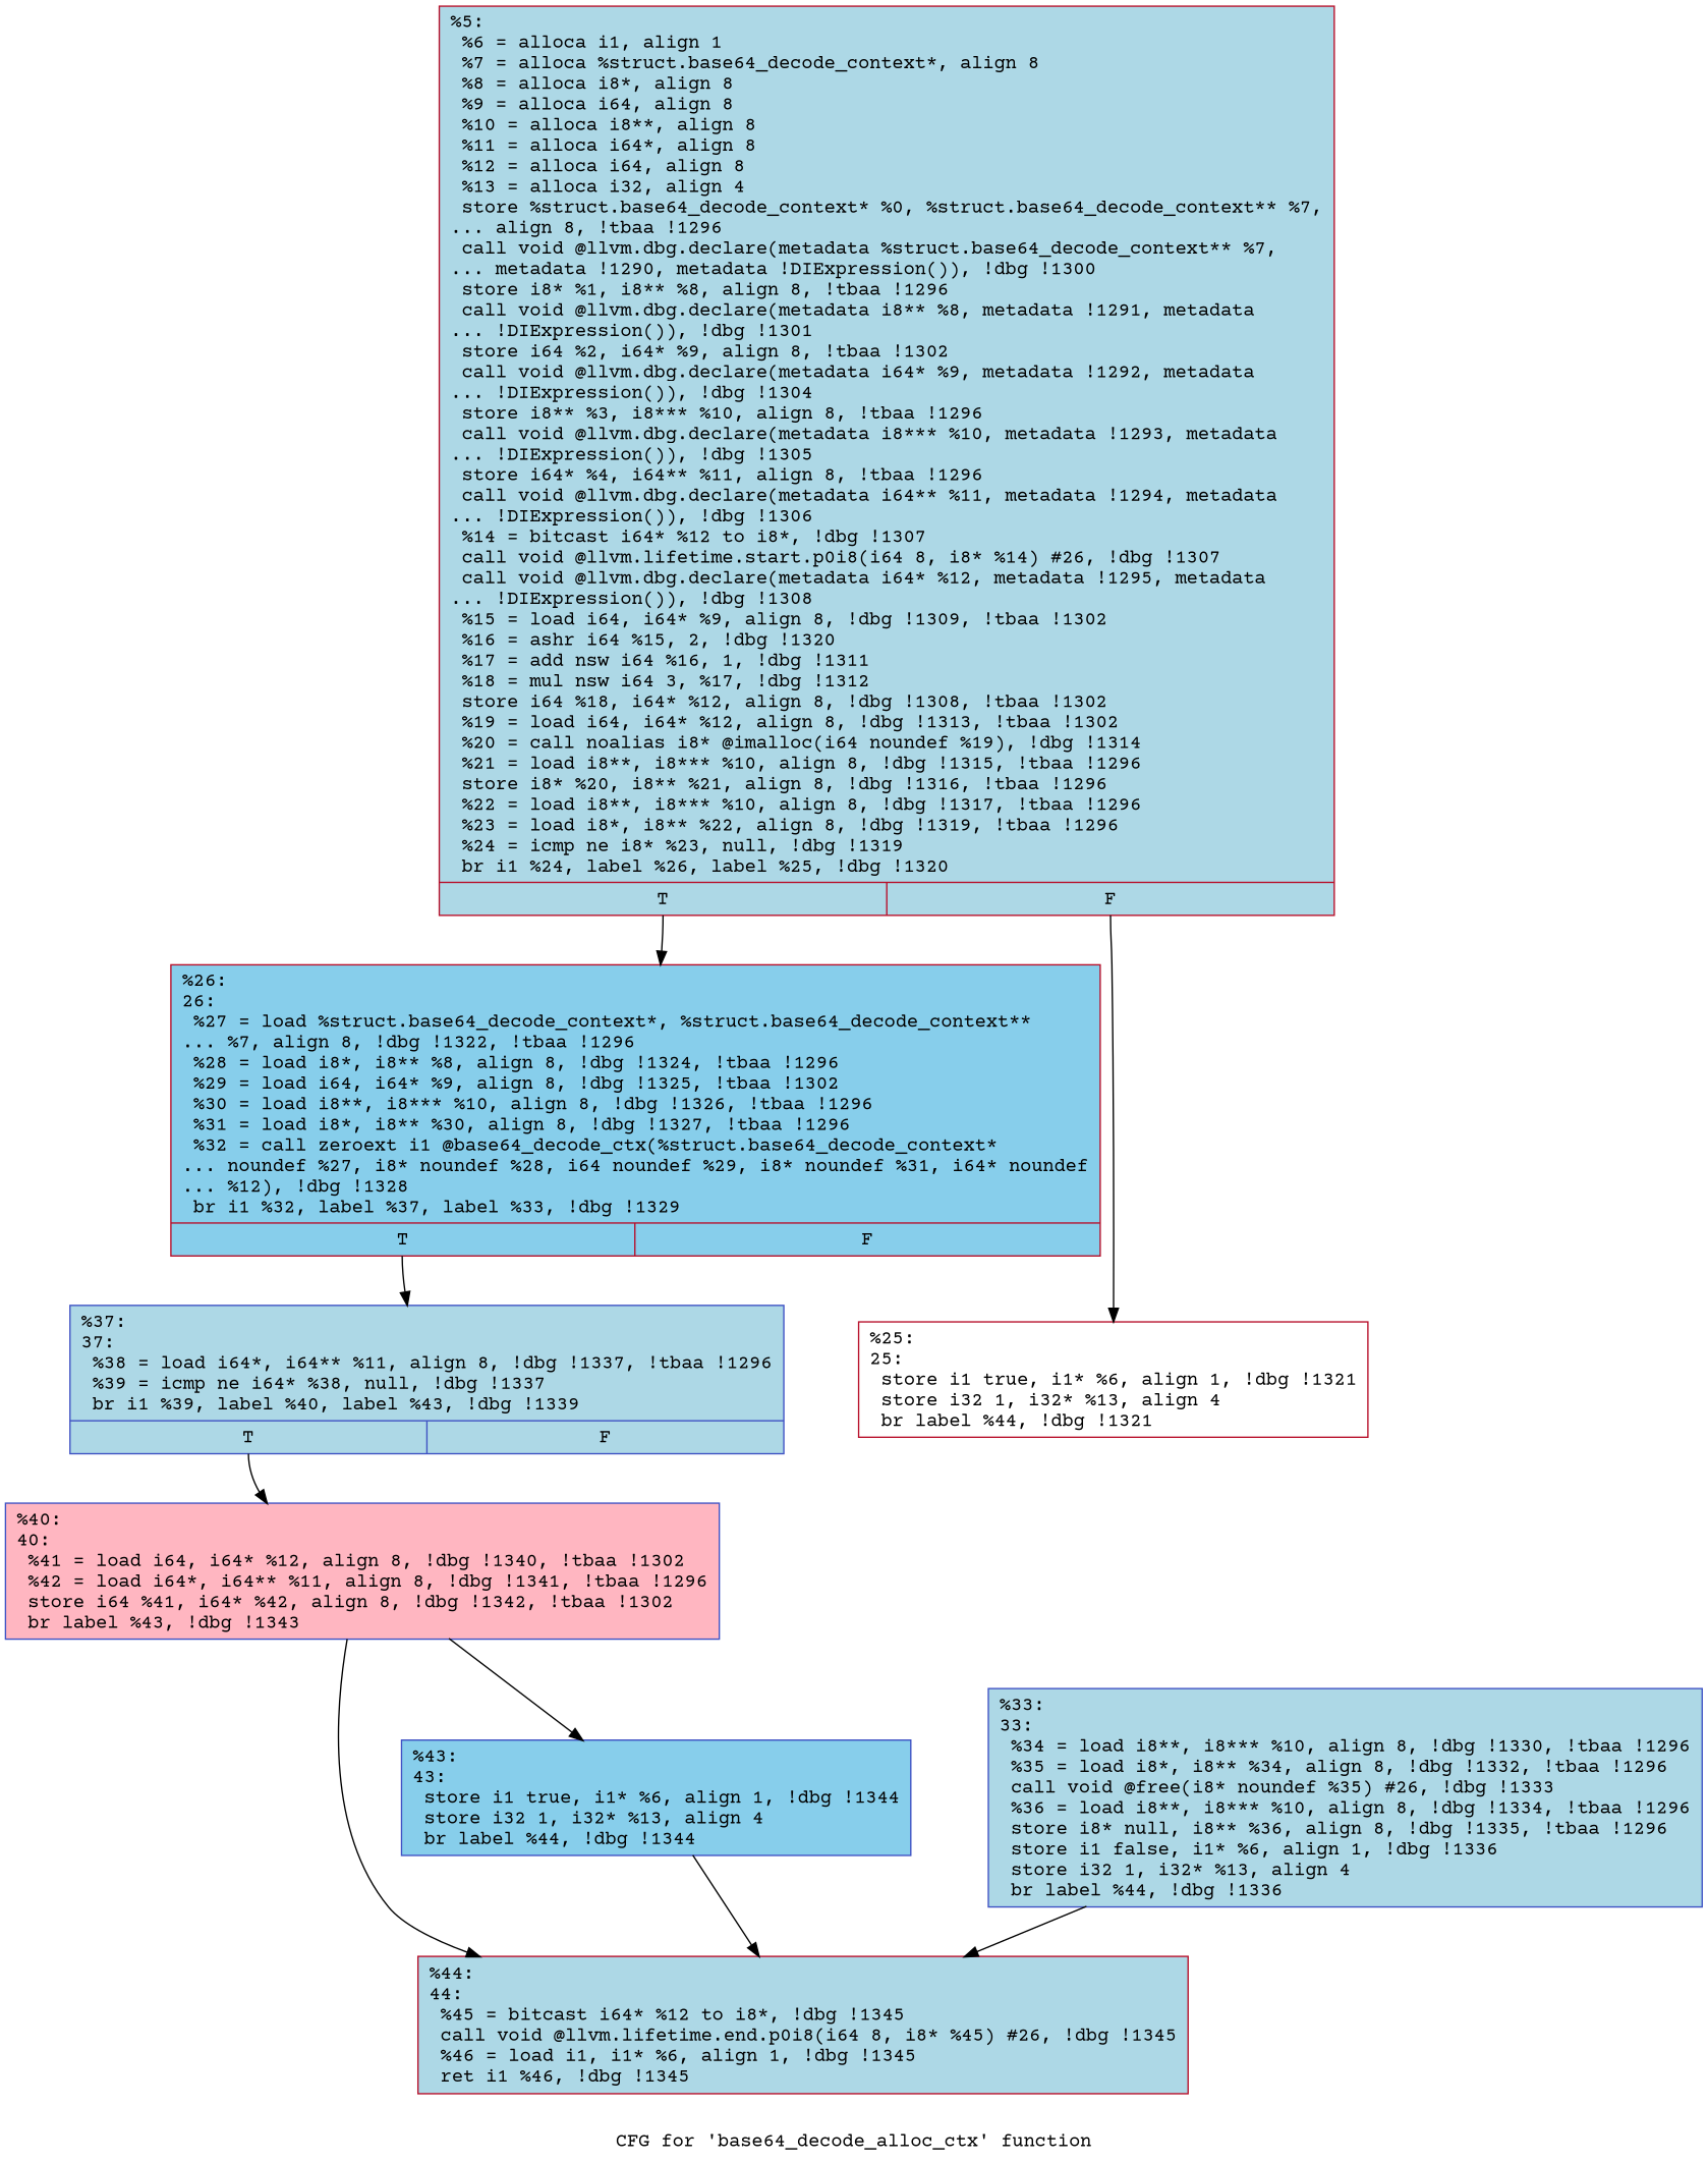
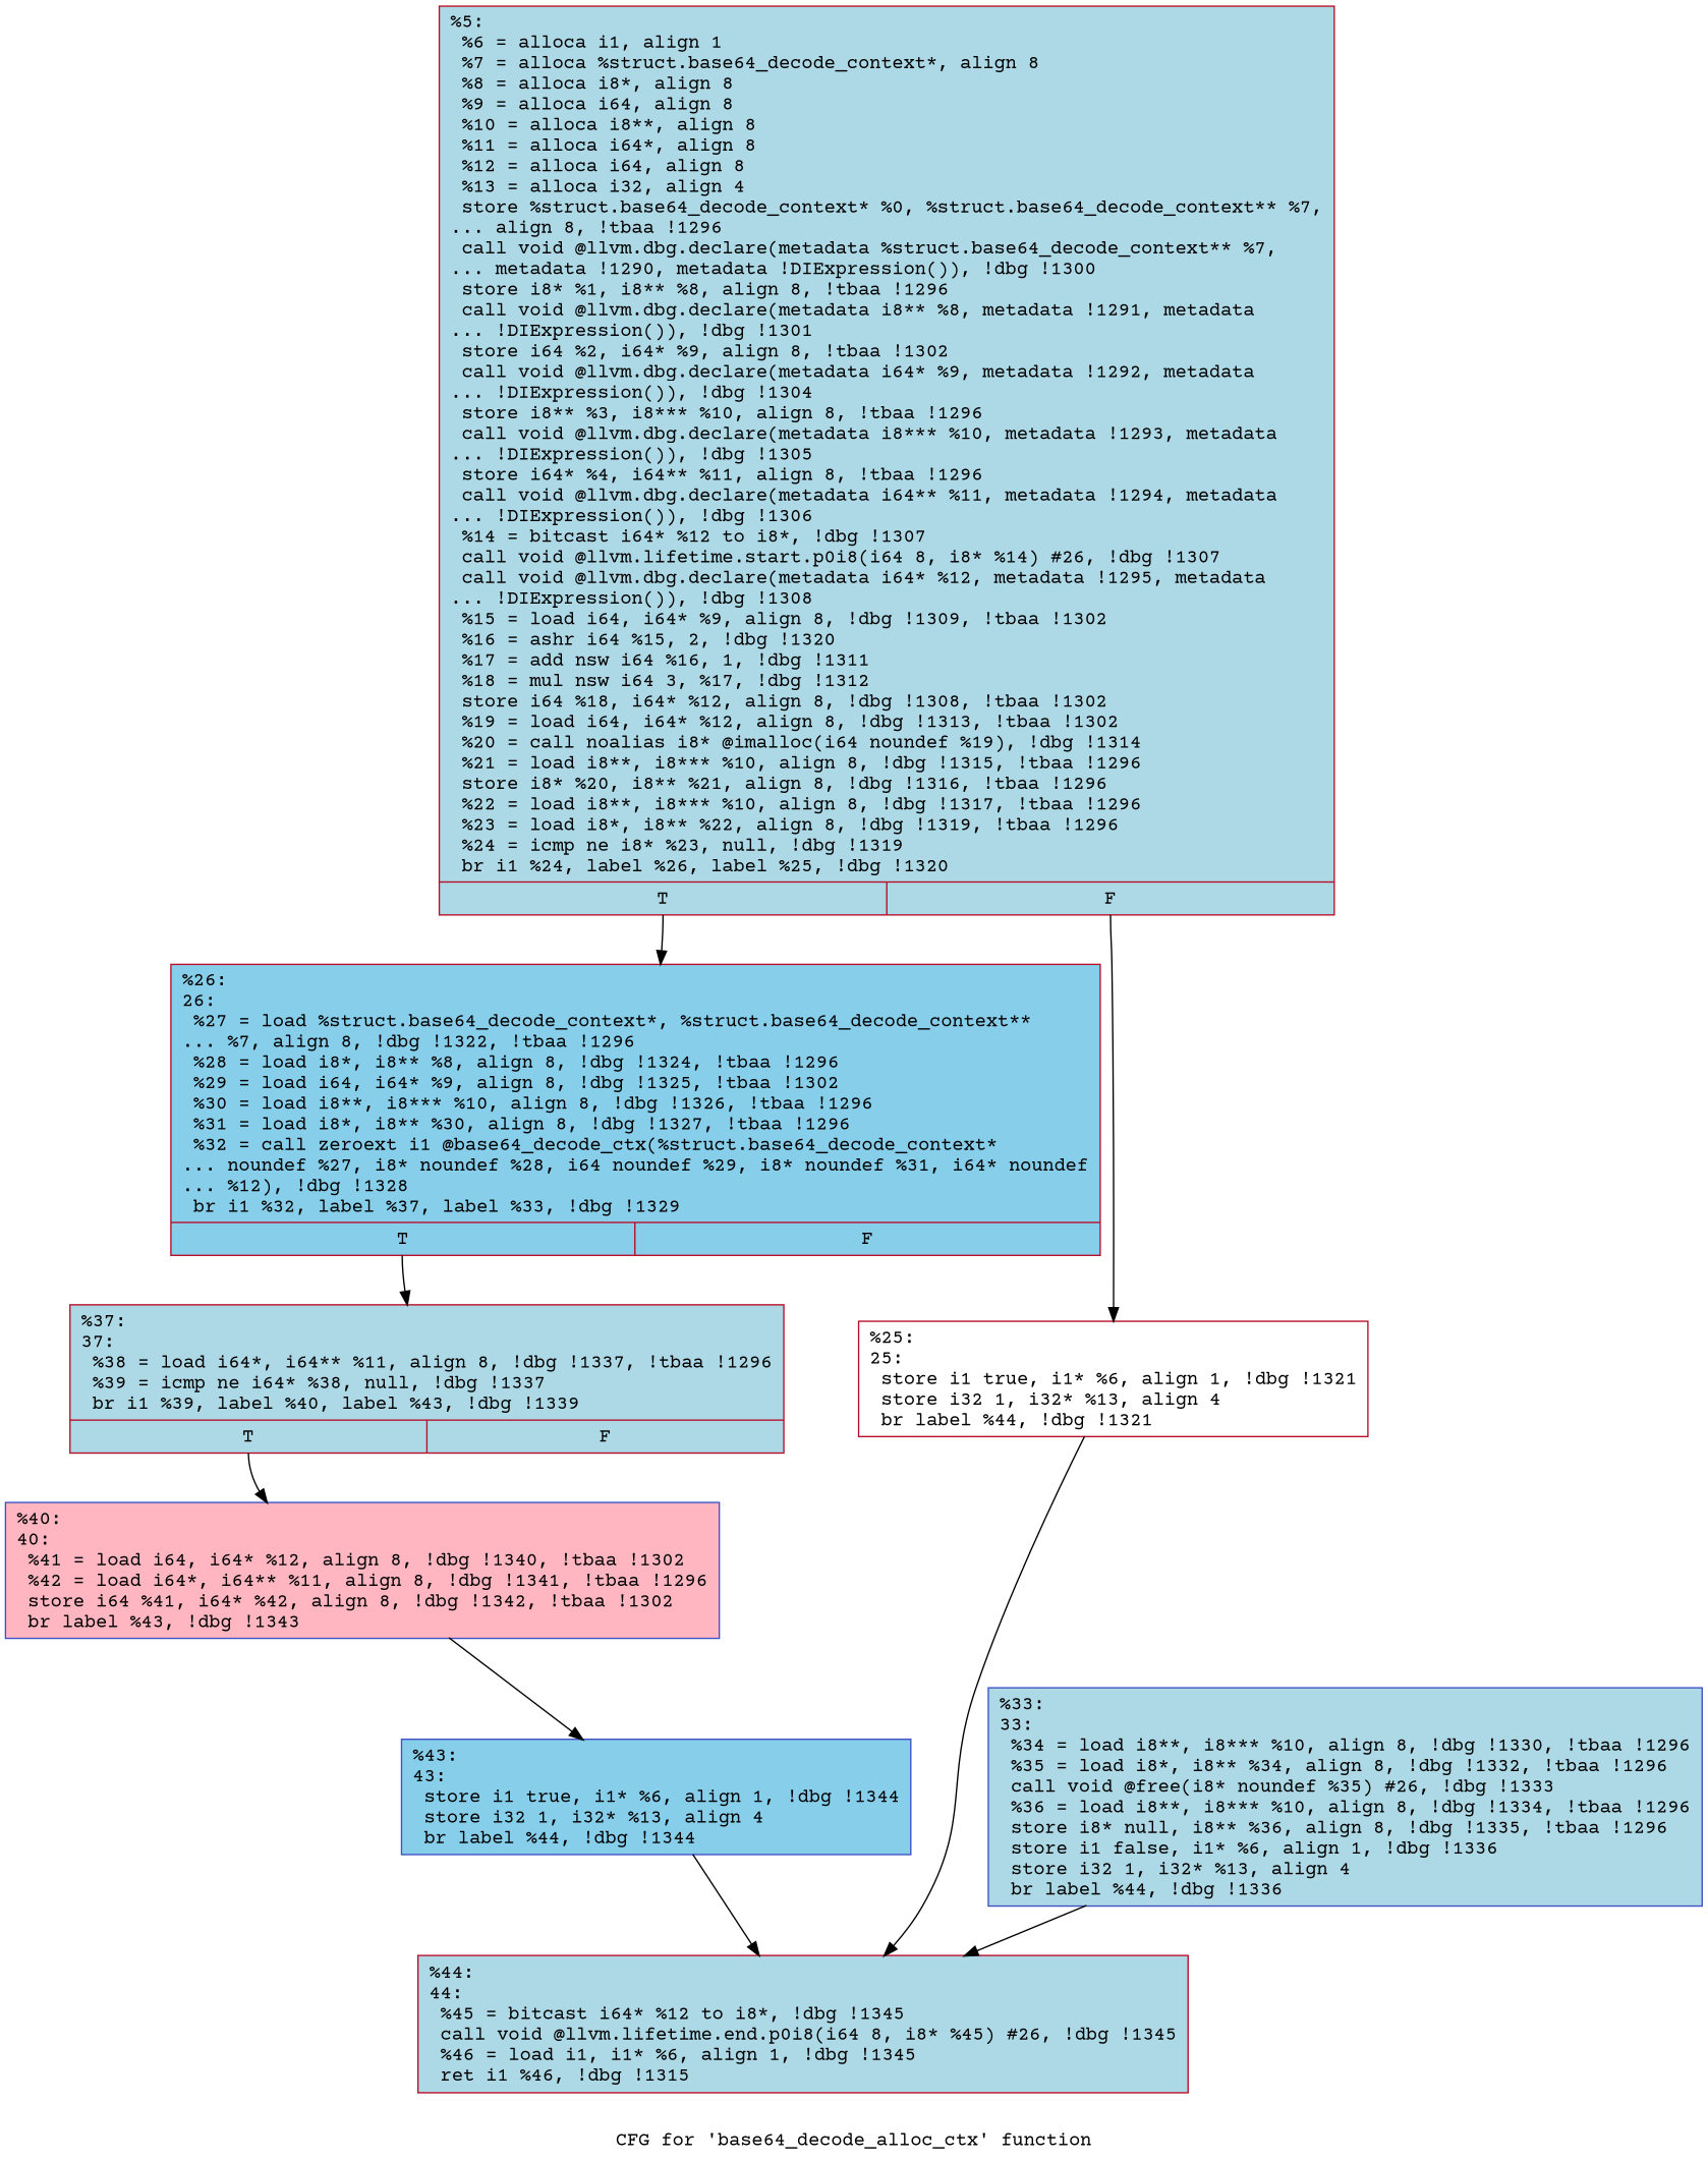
  digraph {
    fontname="Courier Prime"
    label="CFG for 'base64_decode_alloc_ctx' function"
    node [color="#b70d28ff" fillcolor=lightblue fontname="Courier Prime" shape=record style=filled]
    edge [fontname="Courier Prime"]
    n1 [label="{%5:\l  %6 = alloca i1, align 1\l  %7 = alloca %struct.base64_decode_context*, align 8\l  %8 = alloca i8*, align 8\l  %9 = alloca i64, align 8\l  %10 = alloca i8**, align 8\l  %11 = alloca i64*, align 8\l  %12 = alloca i64, align 8\l  %13 = alloca i32, align 4\l  store %struct.base64_decode_context* %0, %struct.base64_decode_context** %7,\l... align 8, !tbaa !1296\l  call void @llvm.dbg.declare(metadata %struct.base64_decode_context** %7,\l... metadata !1290, metadata !DIExpression()), !dbg !1300\l  store i8* %1, i8** %8, align 8, !tbaa !1296\l  call void @llvm.dbg.declare(metadata i8** %8, metadata !1291, metadata\l... !DIExpression()), !dbg !1301\l  store i64 %2, i64* %9, align 8, !tbaa !1302\l  call void @llvm.dbg.declare(metadata i64* %9, metadata !1292, metadata\l... !DIExpression()), !dbg !1304\l  store i8** %3, i8*** %10, align 8, !tbaa !1296\l  call void @llvm.dbg.declare(metadata i8*** %10, metadata !1293, metadata\l... !DIExpression()), !dbg !1305\l  store i64* %4, i64** %11, align 8, !tbaa !1296\l  call void @llvm.dbg.declare(metadata i64** %11, metadata !1294, metadata\l... !DIExpression()), !dbg !1306\l  %14 = bitcast i64* %12 to i8*, !dbg !1307\l  call void @llvm.lifetime.start.p0i8(i64 8, i8* %14) #26, !dbg !1307\l  call void @llvm.dbg.declare(metadata i64* %12, metadata !1295, metadata\l... !DIExpression()), !dbg !1308\l  %15 = load i64, i64* %9, align 8, !dbg !1309, !tbaa !1302\l  %16 = ashr i64 %15, 2, !dbg !1320\l  %17 = add nsw i64 %16, 1, !dbg !1311\l  %18 = mul nsw i64 3, %17, !dbg !1312\l  store i64 %18, i64* %12, align 8, !dbg !1308, !tbaa !1302\l  %19 = load i64, i64* %12, align 8, !dbg !1313, !tbaa !1302\l  %20 = call noalias i8* @imalloc(i64 noundef %19), !dbg !1314\l  %21 = load i8**, i8*** %10, align 8, !dbg !1315, !tbaa !1296\l  store i8* %20, i8** %21, align 8, !dbg !1316, !tbaa !1296\l  %22 = load i8**, i8*** %10, align 8, !dbg !1317, !tbaa !1296\l  %23 = load i8*, i8** %22, align 8, !dbg !1319, !tbaa !1296\l  %24 = icmp ne i8* %23, null, !dbg !1319\l  br i1 %24, label %26, label %25, !dbg !1320\l|{<s0>T|<s1>F}}"]
    n2 [fillcolor=skyblue label="{%26:\l26:                                               \l  %27 = load %struct.base64_decode_context*, %struct.base64_decode_context**\l... %7, align 8, !dbg !1322, !tbaa !1296\l  %28 = load i8*, i8** %8, align 8, !dbg !1324, !tbaa !1296\l  %29 = load i64, i64* %9, align 8, !dbg !1325, !tbaa !1302\l  %30 = load i8**, i8*** %10, align 8, !dbg !1326, !tbaa !1296\l  %31 = load i8*, i8** %30, align 8, !dbg !1327, !tbaa !1296\l  %32 = call zeroext i1 @base64_decode_ctx(%struct.base64_decode_context*\l... noundef %27, i8* noundef %28, i64 noundef %29, i8* noundef %31, i64* noundef\l... %12), !dbg !1328\l  br i1 %32, label %37, label %33, !dbg !1329\l|{<s0>T|<s1>F}}"]
    n3 [fillcolor=white label="{%25:\l25:                                               \l  store i1 true, i1* %6, align 1, !dbg !1321\l  store i32 1, i32* %13, align 4\l  br label %44, !dbg !1321\l}"]
-   n4 [color="#3d50c3ff" label="{%37:\l37:                                               \l  %38 = load i64*, i64** %11, align 8, !dbg !1337, !tbaa !1296\l  %39 = icmp ne i64* %38, null, !dbg !1337\l  br i1 %39, label %40, label %43, !dbg !1339\l|{<s0>T|<s1>F}}"]
-   n5 [label="{%44:\l44:                                               \l  %45 = bitcast i64* %12 to i8*, !dbg !1345\l  call void @llvm.lifetime.end.p0i8(i64 8, i8* %45) #26, !dbg !1345\l  %46 = load i1, i1* %6, align 1, !dbg !1345\l  ret i1 %46, !dbg !1345\l}"]
+   n4 [label="{%37:\l37:                                               \l  %38 = load i64*, i64** %11, align 8, !dbg !1337, !tbaa !1296\l  %39 = icmp ne i64* %38, null, !dbg !1337\l  br i1 %39, label %40, label %43, !dbg !1339\l|{<s0>T|<s1>F}}"]
+   n5 [label="{%44:\l44:                                               \l  %45 = bitcast i64* %12 to i8*, !dbg !1345\l  call void @llvm.lifetime.end.p0i8(i64 8, i8* %45) #26, !dbg !1345\l  %46 = load i1, i1* %6, align 1, !dbg !1345\l  ret i1 %46, !dbg !1315\l}"]
    n6 [color="#3d50c3ff" fillcolor=lightpink label="{%40:\l40:                                               \l  %41 = load i64, i64* %12, align 8, !dbg !1340, !tbaa !1302\l  %42 = load i64*, i64** %11, align 8, !dbg !1341, !tbaa !1296\l  store i64 %41, i64* %42, align 8, !dbg !1342, !tbaa !1302\l  br label %43, !dbg !1343\l}"]
    n7 [color="#3d50c3ff" label="{%33:\l33:                                               \l  %34 = load i8**, i8*** %10, align 8, !dbg !1330, !tbaa !1296\l  %35 = load i8*, i8** %34, align 8, !dbg !1332, !tbaa !1296\l  call void @free(i8* noundef %35) #26, !dbg !1333\l  %36 = load i8**, i8*** %10, align 8, !dbg !1334, !tbaa !1296\l  store i8* null, i8** %36, align 8, !dbg !1335, !tbaa !1296\l  store i1 false, i1* %6, align 1, !dbg !1336\l  store i32 1, i32* %13, align 4\l  br label %44, !dbg !1336\l}"]
    n8 [color="#3d50c3ff" fillcolor=skyblue label="{%43:\l43:                                               \l  store i1 true, i1* %6, align 1, !dbg !1344\l  store i32 1, i32* %13, align 4\l  br label %44, !dbg !1344\l}"]
    n1 -> n2 [tailport=s0]
    n1 -> n3 [tailport=s1]
    n2 -> n4 [tailport=s0]
-   n6 -> n5
+   n3 -> n5
    n4 -> n6 [tailport=s0]
    n6 -> n8
    n7 -> n5
    n8 -> n5
  }
